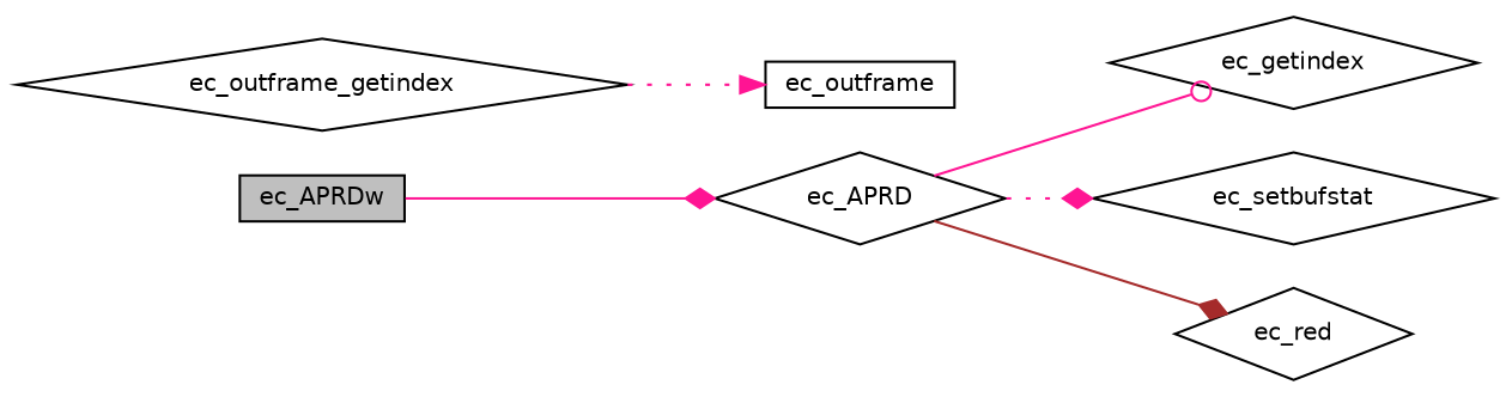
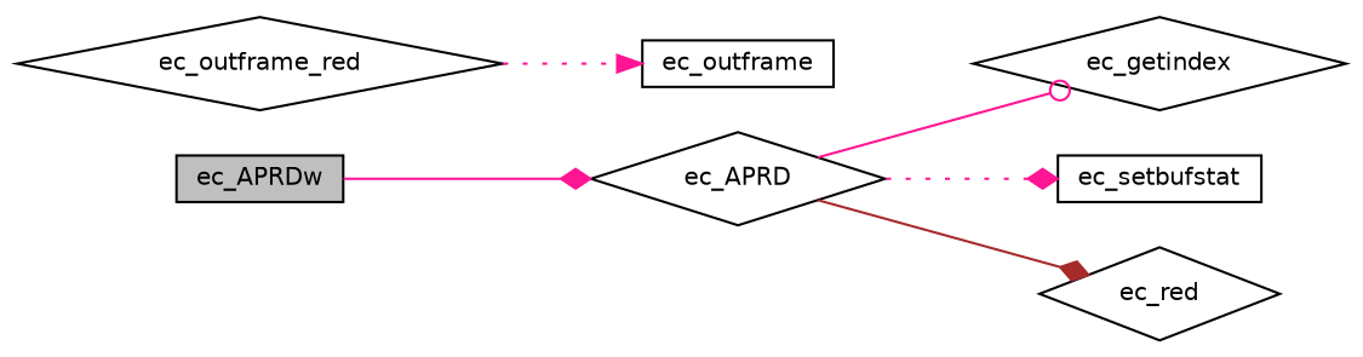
  digraph {
    rankdir=LR
    node [color=black fillcolor=white fontname=Helvetica fontsize=10 shape=diamond style=filled]
    edge [arrowhead=diamond color=deeppink fontname=Helvetica fontsize=10 labelfontname=Helvetica labelfontsize=10 style=solid]
    n1 [fillcolor=grey75 fontcolor=black height=0.2 label=ec_APRDw shape=box width=0.4]
    n2 [height=0.2 label=ec_APRD width=0.4]
    n3 [height=0.2 label=ec_getindex width=0.4]
-   n4 [height=0.2 label=ec_setbufstat width=0.4]
+   n4 [height=0.2 label=ec_setbufstat shape=box width=0.4]
    n5 [height=0.2 label=ec_red width=0.4]
-   n6 [height=0.2 label=ec_outframe_getindex width=0.4]
+   n6 [height=0.2 label=ec_outframe_red width=0.4]
    n7 [height=0.2 label=ec_outframe shape=box width=0.4]
    n1 -> n2
    n2 -> n3 [arrowhead=odot]
    n2 -> n4 [style=dotted]
    n2 -> n5 [color=brown]
    n6 -> n7 [arrowhead=normal style=dotted]
  }
